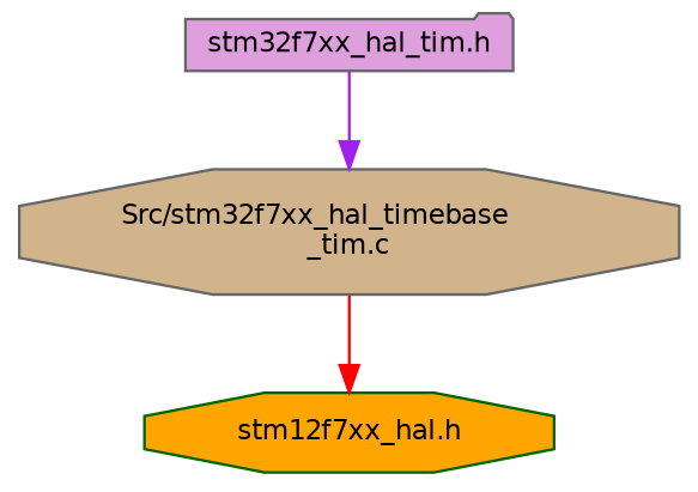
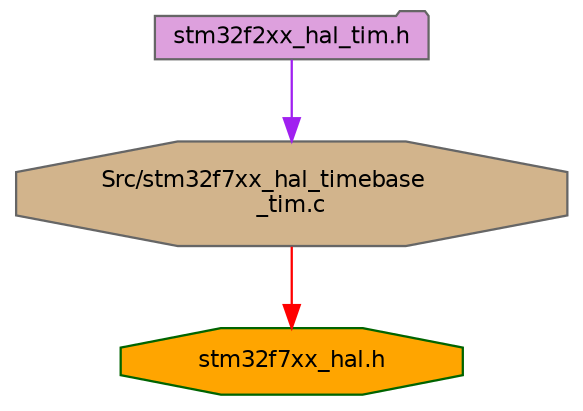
  digraph {
    node [color=gray40 fontname=Helvetica fontsize=10 shape=octagon style=filled]
    edge [fontname=Helvetica fontsize=10 labelfontname=Helvetica labelfontsize=10 style=solid]
    n1 [fillcolor=tan fontcolor=black height=0.2 label="Src/stm32f7xx_hal_timebase\l_tim.c" width=0.4]
-   n2 [color=darkgreen fillcolor=orange height=0.2 label="stm12f7xx_hal.h" width=0.4]
-   n3 [fillcolor=plum height=0.2 label="stm32f7xx_hal_tim.h" shape=folder width=0.4]
+   n2 [color=darkgreen fillcolor=orange height=0.2 label="stm32f7xx_hal.h" width=0.4]
+   n3 [fillcolor=plum height=0.2 label="stm32f2xx_hal_tim.h" shape=folder width=0.4]
    n1 -> n2 [color=red]
    n3 -> n1 [color=purple]
  }
